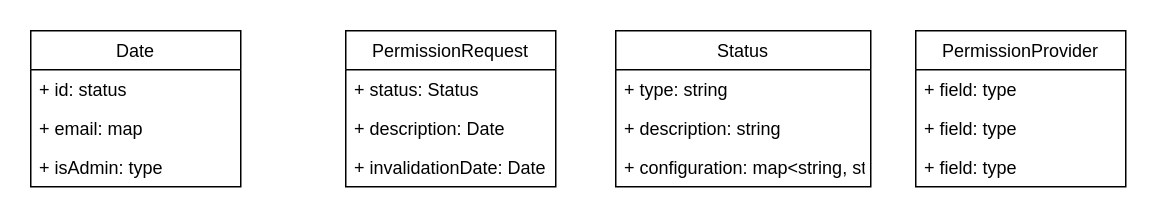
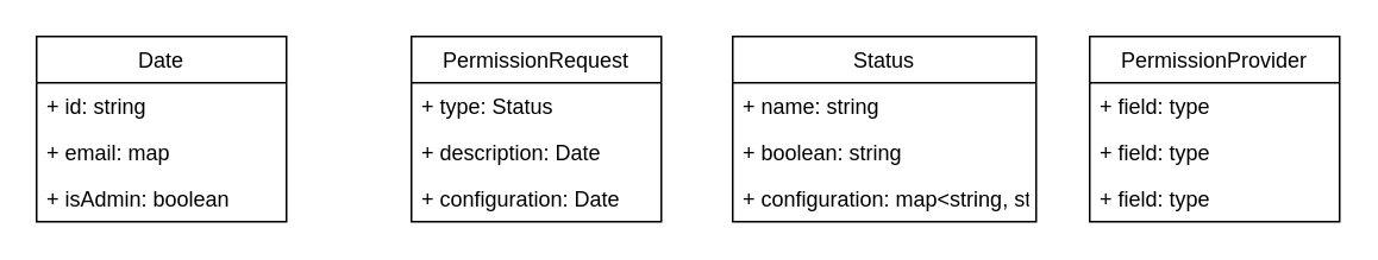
  <mxCell id="0" />
  <mxCell id="1" parent="0" />
  <mxCell id="2" value="Date" style="swimlane;fontStyle=0;childLayout=stackLayout;horizontal=1;startSize=26;fillColor=none;horizontalStack=0;resizeParent=1;resizeParentMax=0;resizeLast=0;collapsible=1;marginBottom=0;" vertex="1" parent="1"><mxGeometry x="20" y="20" width="140" height="104" as="geometry" /></mxCell>
- <mxCell id="3" value="+ id: status" style="text;strokeColor=none;fillColor=none;align=left;verticalAlign=top;spacingLeft=4;spacingRight=4;overflow=hidden;rotatable=0;points=[[0,0.5],[1,0.5]];portConstraint=eastwest;" vertex="1" parent="2"><mxGeometry y="26" width="140" height="26" as="geometry" /></mxCell>
+ <mxCell id="3" value="+ id: string" style="text;strokeColor=none;fillColor=none;align=left;verticalAlign=top;spacingLeft=4;spacingRight=4;overflow=hidden;rotatable=0;points=[[0,0.5],[1,0.5]];portConstraint=eastwest;" vertex="1" parent="2"><mxGeometry y="26" width="140" height="26" as="geometry" /></mxCell>
  <mxCell id="4" value="+ email: map" style="text;strokeColor=none;fillColor=none;align=left;verticalAlign=top;spacingLeft=4;spacingRight=4;overflow=hidden;rotatable=0;points=[[0,0.5],[1,0.5]];portConstraint=eastwest;" vertex="1" parent="2"><mxGeometry y="52" width="140" height="26" as="geometry" /></mxCell>
- <mxCell id="5" value="+ isAdmin: type" style="text;strokeColor=none;fillColor=none;align=left;verticalAlign=top;spacingLeft=4;spacingRight=4;overflow=hidden;rotatable=0;points=[[0,0.5],[1,0.5]];portConstraint=eastwest;" vertex="1" parent="2"><mxGeometry y="78" width="140" height="26" as="geometry" /></mxCell>
+ <mxCell id="5" value="+ isAdmin: boolean" style="text;strokeColor=none;fillColor=none;align=left;verticalAlign=top;spacingLeft=4;spacingRight=4;overflow=hidden;rotatable=0;points=[[0,0.5],[1,0.5]];portConstraint=eastwest;" vertex="1" parent="2"><mxGeometry y="78" width="140" height="26" as="geometry" /></mxCell>
  <mxCell id="6" value="Status" style="swimlane;fontStyle=0;childLayout=stackLayout;horizontal=1;startSize=26;fillColor=none;horizontalStack=0;resizeParent=1;resizeParentMax=0;resizeLast=0;collapsible=1;marginBottom=0;" vertex="1" parent="1"><mxGeometry x="410" y="20" width="170" height="104" as="geometry" /></mxCell>
- <mxCell id="7" value="+ type: string" style="text;strokeColor=none;fillColor=none;align=left;verticalAlign=top;spacingLeft=4;spacingRight=4;overflow=hidden;rotatable=0;points=[[0,0.5],[1,0.5]];portConstraint=eastwest;" vertex="1" parent="6"><mxGeometry y="26" width="170" height="26" as="geometry" /></mxCell>
- <mxCell id="8" value="+ description: string" style="text;strokeColor=none;fillColor=none;align=left;verticalAlign=top;spacingLeft=4;spacingRight=4;overflow=hidden;rotatable=0;points=[[0,0.5],[1,0.5]];portConstraint=eastwest;" vertex="1" parent="6"><mxGeometry y="52" width="170" height="26" as="geometry" /></mxCell>
+ <mxCell id="7" value="+ name: string" style="text;strokeColor=none;fillColor=none;align=left;verticalAlign=top;spacingLeft=4;spacingRight=4;overflow=hidden;rotatable=0;points=[[0,0.5],[1,0.5]];portConstraint=eastwest;" vertex="1" parent="6"><mxGeometry y="26" width="170" height="26" as="geometry" /></mxCell>
+ <mxCell id="8" value="+ boolean: string" style="text;strokeColor=none;fillColor=none;align=left;verticalAlign=top;spacingLeft=4;spacingRight=4;overflow=hidden;rotatable=0;points=[[0,0.5],[1,0.5]];portConstraint=eastwest;" vertex="1" parent="6"><mxGeometry y="52" width="170" height="26" as="geometry" /></mxCell>
  <mxCell id="9" value="+ configuration: map&lt;string, string&gt;" style="text;strokeColor=none;fillColor=none;align=left;verticalAlign=top;spacingLeft=4;spacingRight=4;overflow=hidden;rotatable=0;points=[[0,0.5],[1,0.5]];portConstraint=eastwest;" vertex="1" parent="6"><mxGeometry y="78" width="170" height="26" as="geometry" /></mxCell>
  <mxCell id="10" value="PermissionProvider" style="swimlane;fontStyle=0;childLayout=stackLayout;horizontal=1;startSize=26;fillColor=none;horizontalStack=0;resizeParent=1;resizeParentMax=0;resizeLast=0;collapsible=1;marginBottom=0;" vertex="1" parent="1"><mxGeometry x="610" y="20" width="140" height="104" as="geometry" /></mxCell>
  <mxCell id="11" value="+ field: type" style="text;strokeColor=none;fillColor=none;align=left;verticalAlign=top;spacingLeft=4;spacingRight=4;overflow=hidden;rotatable=0;points=[[0,0.5],[1,0.5]];portConstraint=eastwest;" vertex="1" parent="10"><mxGeometry y="26" width="140" height="26" as="geometry" /></mxCell>
  <mxCell id="12" value="+ field: type" style="text;strokeColor=none;fillColor=none;align=left;verticalAlign=top;spacingLeft=4;spacingRight=4;overflow=hidden;rotatable=0;points=[[0,0.5],[1,0.5]];portConstraint=eastwest;" vertex="1" parent="10"><mxGeometry y="52" width="140" height="26" as="geometry" /></mxCell>
  <mxCell id="13" value="+ field: type" style="text;strokeColor=none;fillColor=none;align=left;verticalAlign=top;spacingLeft=4;spacingRight=4;overflow=hidden;rotatable=0;points=[[0,0.5],[1,0.5]];portConstraint=eastwest;" vertex="1" parent="10"><mxGeometry y="78" width="140" height="26" as="geometry" /></mxCell>
  <mxCell id="14" value="PermissionRequest" style="swimlane;fontStyle=0;childLayout=stackLayout;horizontal=1;startSize=26;fillColor=none;horizontalStack=0;resizeParent=1;resizeParentMax=0;resizeLast=0;collapsible=1;marginBottom=0;" vertex="1" parent="1"><mxGeometry x="230" y="20" width="140" height="104" as="geometry" /></mxCell>
- <mxCell id="15" value="+ status: Status" style="text;strokeColor=none;fillColor=none;align=left;verticalAlign=top;spacingLeft=4;spacingRight=4;overflow=hidden;rotatable=0;points=[[0,0.5],[1,0.5]];portConstraint=eastwest;" vertex="1" parent="14"><mxGeometry y="26" width="140" height="26" as="geometry" /></mxCell>
+ <mxCell id="15" value="+ type: Status" style="text;strokeColor=none;fillColor=none;align=left;verticalAlign=top;spacingLeft=4;spacingRight=4;overflow=hidden;rotatable=0;points=[[0,0.5],[1,0.5]];portConstraint=eastwest;" vertex="1" parent="14"><mxGeometry y="26" width="140" height="26" as="geometry" /></mxCell>
  <mxCell id="16" value="+ description: Date" style="text;strokeColor=none;fillColor=none;align=left;verticalAlign=top;spacingLeft=4;spacingRight=4;overflow=hidden;rotatable=0;points=[[0,0.5],[1,0.5]];portConstraint=eastwest;" vertex="1" parent="14"><mxGeometry y="52" width="140" height="26" as="geometry" /></mxCell>
- <mxCell id="17" value="+ invalidationDate: Date" style="text;strokeColor=none;fillColor=none;align=left;verticalAlign=top;spacingLeft=4;spacingRight=4;overflow=hidden;rotatable=0;points=[[0,0.5],[1,0.5]];portConstraint=eastwest;" vertex="1" parent="14"><mxGeometry y="78" width="140" height="26" as="geometry" /></mxCell>
+ <mxCell id="17" value="+ configuration: Date" style="text;strokeColor=none;fillColor=none;align=left;verticalAlign=top;spacingLeft=4;spacingRight=4;overflow=hidden;rotatable=0;points=[[0,0.5],[1,0.5]];portConstraint=eastwest;" vertex="1" parent="14"><mxGeometry y="78" width="140" height="26" as="geometry" /></mxCell>
